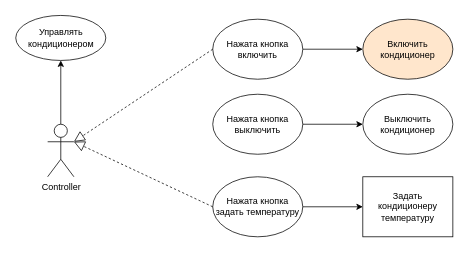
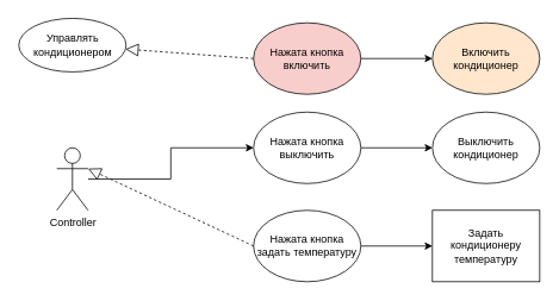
  <mxCell id="0" />
  <mxCell id="1" parent="0" />
- <mxCell id="2" value="" style="edgeStyle=orthogonalEdgeStyle;rounded=0;orthogonalLoop=1;jettySize=auto;html=1;" edge="1" parent="1" source="3" target="4"><mxGeometry relative="1" as="geometry" /></mxCell>
+ <mxCell id="2" value="" style="edgeStyle=orthogonalEdgeStyle;rounded=0;orthogonalLoop=1;jettySize=auto;html=1;" edge="1" parent="1" source="3" target="8"><mxGeometry relative="1" as="geometry" /></mxCell>
  <mxCell id="3" value="Controller" style="shape=umlActor;verticalLabelPosition=bottom;verticalAlign=top;html=1;outlineConnect=0;" vertex="1" parent="1"><mxGeometry x="63" y="165" width="35" height="70" as="geometry" /></mxCell>
  <mxCell id="4" value="Управлять кондиционером" style="ellipse;whiteSpace=wrap;html=1;verticalAlign=middle;" vertex="1" parent="1"><mxGeometry x="20.5" y="20" width="120" height="60" as="geometry" /></mxCell>
  <mxCell id="5" value="" style="edgeStyle=orthogonalEdgeStyle;rounded=0;orthogonalLoop=1;jettySize=auto;html=1;" edge="1" parent="1" source="6" target="13"><mxGeometry relative="1" as="geometry" /></mxCell>
- <mxCell id="6" value="Нажата кнопка включить" style="ellipse;whiteSpace=wrap;html=1;verticalAlign=middle;" vertex="1" parent="1"><mxGeometry x="283" y="25" width="120" height="80" as="geometry" /></mxCell>
+ <mxCell id="6" value="Нажата кнопка включить" style="ellipse;whiteSpace=wrap;html=1;verticalAlign=middle;fillColor=#f8cecc;" vertex="1" parent="1"><mxGeometry x="283" y="25" width="120" height="80" as="geometry" /></mxCell>
  <mxCell id="7" value="" style="edgeStyle=orthogonalEdgeStyle;rounded=0;orthogonalLoop=1;jettySize=auto;html=1;" edge="1" parent="1" source="8" target="14"><mxGeometry relative="1" as="geometry" /></mxCell>
  <mxCell id="8" value="Нажата кнопка выключить" style="ellipse;whiteSpace=wrap;html=1;verticalAlign=middle;" vertex="1" parent="1"><mxGeometry x="283" y="125" width="120" height="80" as="geometry" /></mxCell>
  <mxCell id="9" value="" style="edgeStyle=orthogonalEdgeStyle;rounded=0;orthogonalLoop=1;jettySize=auto;html=1;" edge="1" parent="1" source="10" target="15"><mxGeometry relative="1" as="geometry" /></mxCell>
  <mxCell id="10" value="Нажата кнопка задать температуру" style="ellipse;whiteSpace=wrap;html=1;verticalAlign=middle;" vertex="1" parent="1"><mxGeometry x="283" y="235" width="120" height="80" as="geometry" /></mxCell>
- <mxCell id="11" value="" style="endArrow=block;dashed=1;endFill=0;endSize=12;html=1;exitX=0;exitY=0.5;exitDx=0;exitDy=0;entryX=1;entryY=0.333;entryDx=0;entryDy=0;entryPerimeter=0;" edge="1" parent="1" source="6" target="3"><mxGeometry width="160" relative="1" as="geometry"><mxPoint x="283" y="175" as="sourcePoint" /><mxPoint x="443" y="175" as="targetPoint" /></mxGeometry></mxCell>
+ <mxCell id="11" value="" style="endArrow=block;dashed=1;endFill=0;endSize=12;html=1;exitX=0;exitY=0.5;exitDx=0;exitDy=0;" edge="1" parent="1" source="6" target="4"><mxGeometry width="160" relative="1" as="geometry"><mxPoint x="283" y="175" as="sourcePoint" /><mxPoint x="443" y="175" as="targetPoint" /></mxGeometry></mxCell>
  <mxCell id="12" value="" style="endArrow=block;dashed=1;endFill=0;endSize=12;html=1;exitX=0;exitY=0.5;exitDx=0;exitDy=0;entryX=1;entryY=0.333;entryDx=0;entryDy=0;entryPerimeter=0;" edge="1" parent="1" source="10" target="3"><mxGeometry width="160" relative="1" as="geometry"><mxPoint x="283" y="175" as="sourcePoint" /><mxPoint x="443" y="175" as="targetPoint" /></mxGeometry></mxCell>
  <mxCell id="13" value="Включить кондиционер" style="ellipse;whiteSpace=wrap;html=1;verticalAlign=middle;fillColor=#ffe6cc;" vertex="1" parent="1"><mxGeometry x="483" y="25" width="120" height="80" as="geometry" /></mxCell>
  <mxCell id="14" value="Выключить кондиционер" style="ellipse;whiteSpace=wrap;html=1;verticalAlign=middle;" vertex="1" parent="1"><mxGeometry x="483" y="125" width="120" height="80" as="geometry" /></mxCell>
  <mxCell id="15" value="Задать кондиционеру температуру" style="whiteSpace=wrap;html=1;verticalAlign=middle;rounded=0;" vertex="1" parent="1"><mxGeometry x="483" y="235" width="120" height="80" as="geometry" /></mxCell>
